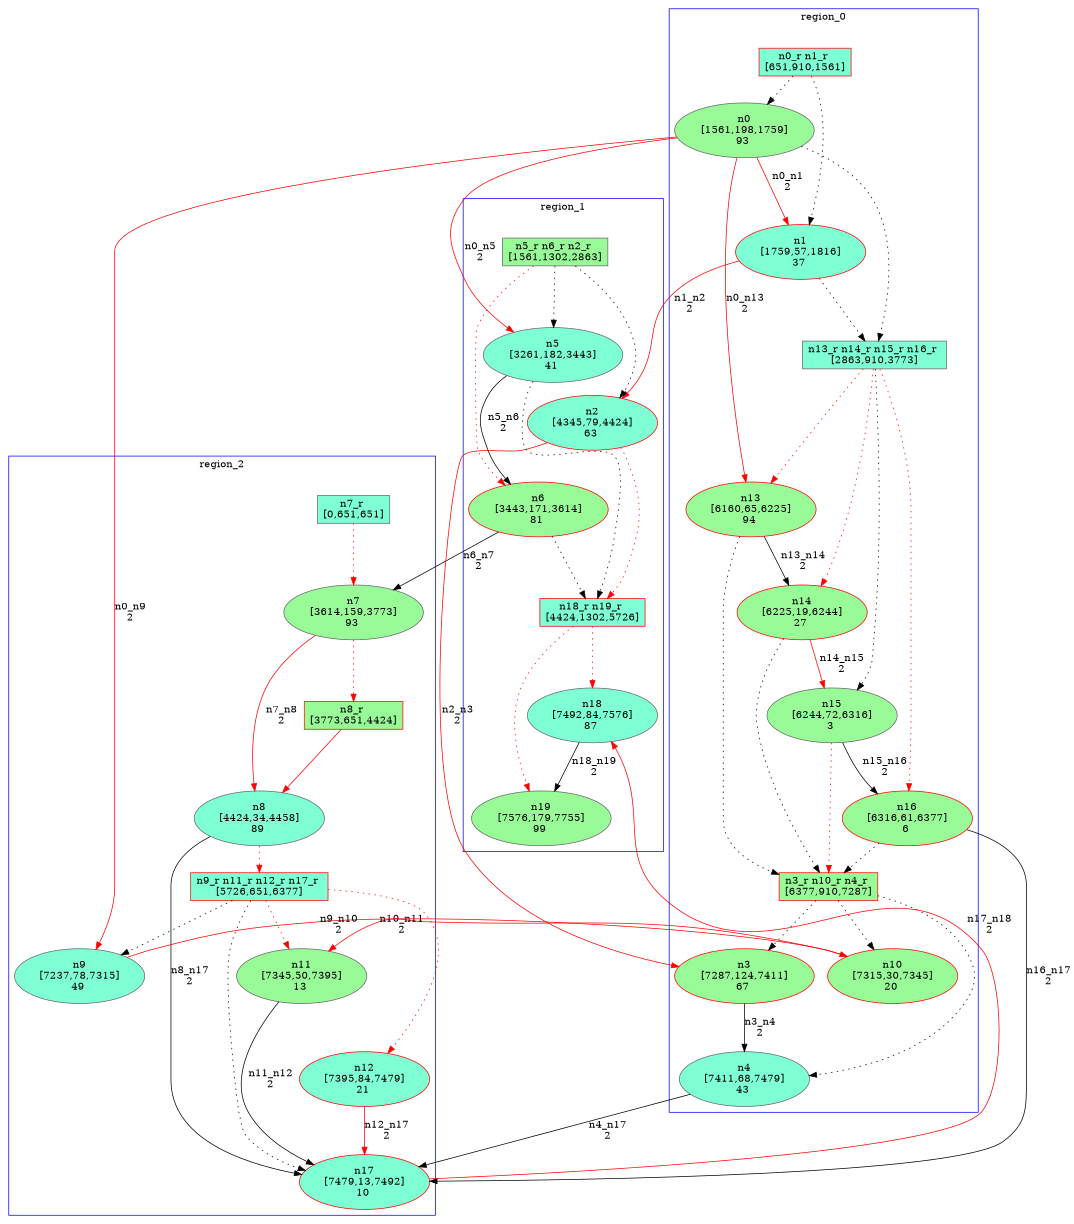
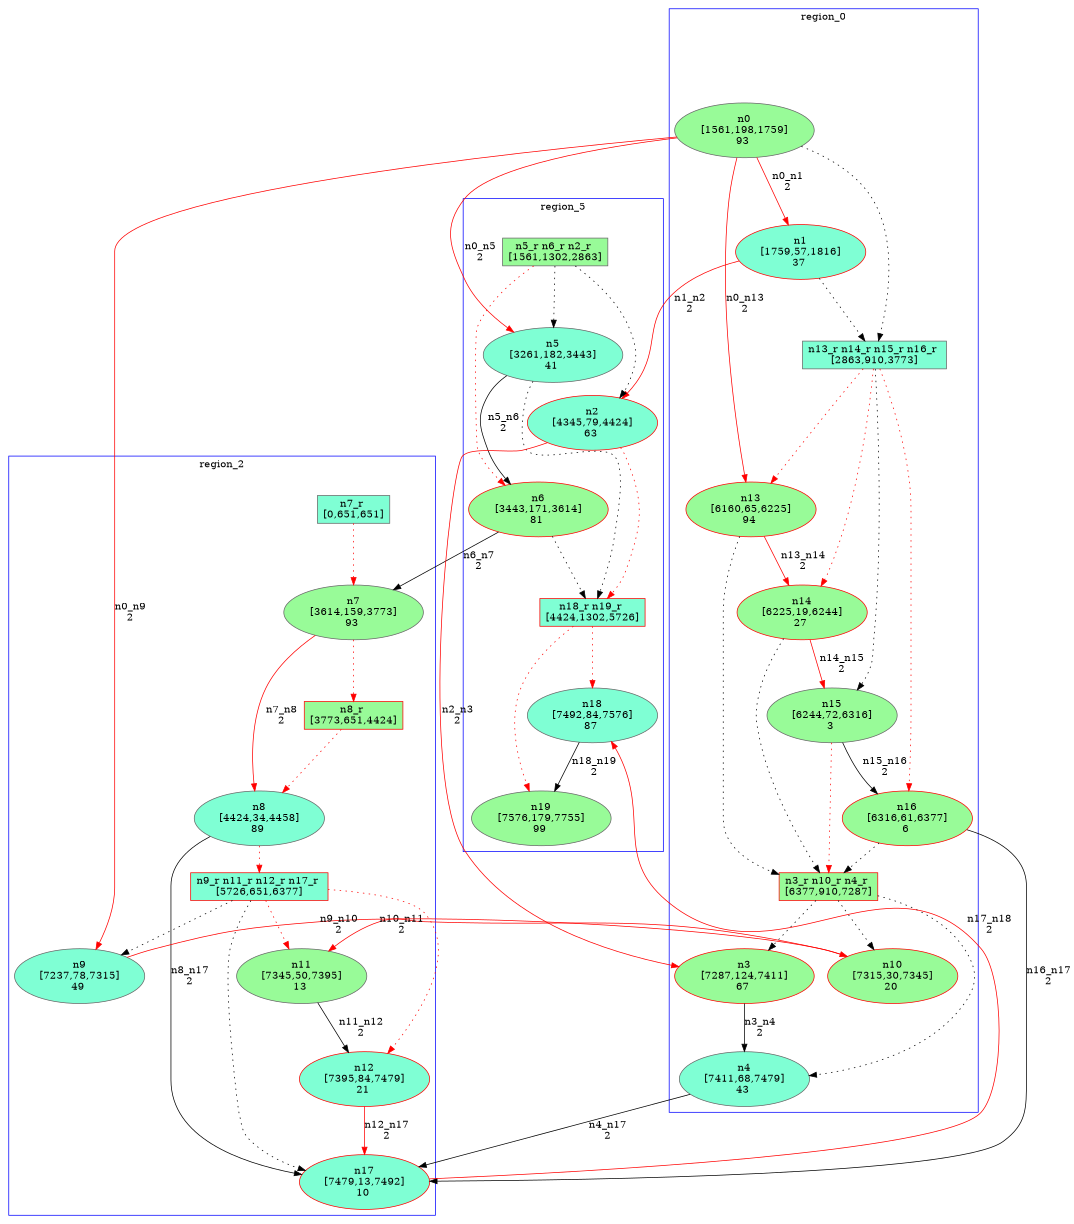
  digraph {
    node [color=red fillcolor=aquamarine style=filled]
    edge [color=black style=dotted]
-   n1 [label="n0_r n1_r \n[651,910,1561]" shape=box]
    n2 [color=gray40 fillcolor=palegreen label="n0\n[1561,198,1759]\n93 "]
    n3 [label="n1\n[1759,57,1816]\n37 "]
    n4 [color=gray40 label="n13_r n14_r n15_r n16_r \n[2863,910,3773]" shape=box]
    n5 [fillcolor=palegreen label="n13\n[6160,65,6225]\n94 "]
    n6 [fillcolor=palegreen label="n14\n[6225,19,6244]\n27 "]
    n7 [color=gray40 fillcolor=palegreen label="n15\n[6244,72,6316]\n3 "]
    n8 [fillcolor=palegreen label="n16\n[6316,61,6377]\n6 "]
    n9 [fillcolor=palegreen label="n3_r n10_r n4_r \n[6377,910,7287]" shape=box]
    n10 [fillcolor=palegreen label="n3\n[7287,124,7411]\n67 "]
    n11 [fillcolor=palegreen label="n10\n[7315,30,7345]\n20 "]
    n12 [color=gray40 label="n4\n[7411,68,7479]\n43 "]
    n13 [color=gray40 fillcolor=palegreen label="n5_r n6_r n2_r \n[1561,1302,2863]" shape=box]
    n14 [color=gray40 label="n5\n[3261,182,3443]\n41 "]
    n15 [fillcolor=palegreen label="n6\n[3443,171,3614]\n81 "]
    n16 [label="n2\n[4345,79,4424]\n63 "]
    n17 [label="n18_r n19_r \n[4424,1302,5726]" shape=box]
    n18 [color=gray40 label="n18\n[7492,84,7576]\n87 "]
    n19 [color=gray40 fillcolor=palegreen label="n19\n[7576,179,7755]\n99 "]
    n20 [color=gray40 label="n7_r \n[0,651,651]" shape=box]
    n21 [color=gray40 fillcolor=palegreen label="n7\n[3614,159,3773]\n93 "]
    n22 [fillcolor=palegreen label="n8_r \n[3773,651,4424]" shape=box]
    n23 [color=gray40 label="n8\n[4424,34,4458]\n89 "]
    n24 [label="n9_r n11_r n12_r n17_r \n[5726,651,6377]" shape=box]
    n25 [color=gray40 label="n9\n[7237,78,7315]\n49 "]
    n26 [color=gray40 fillcolor=palegreen label="n11\n[7345,50,7395]\n13 "]
    n27 [label="n12\n[7395,84,7479]\n21 "]
    n28 [label="n17\n[7479,13,7492]\n10 "]
    subgraph cluster_1 {
      color=blue
      label=region_0
      stytle=filled
-     n1
      n2
      n3
      n4
      n5
      n6
      n7
      n8
      n9
      n10
      n11
      n12
    }
    subgraph cluster_2 {
      color=blue
-     label=region_1
+     label=region_5
      stytle=filled
      n13
      n14
      n15
      n16
      n17
      n18
      n19
    }
    subgraph cluster_3 {
      color=blue
      label=region_2
      stytle=filled
      n20
      n21
      n22
      n23
      n24
      n25
      n26
      n27
      n28
    }
-   n1 -> n2
-   n1 -> n3
    n2 -> n3 [color=red label="n0_n1\n2" style=""]
    n2 -> n4
    n2 -> n5 [color=red label="n0_n13\n2" style=""]
    n2 -> n14 [color=red label="n0_n5\n2" style=""]
    n2 -> n25 [color=red label="n0_n9\n2" style=""]
    n3 -> n4
    n3 -> n16 [color=red label="n1_n2\n2" style=""]
    n4 -> n5 [color=red]
    n4 -> n6 [color=red]
    n4 -> n7
    n4 -> n8 [color=red]
-   n5 -> n6 [label="n13_n14\n2" style=""]
+   n5 -> n6 [color=red label="n13_n14\n2" style=""]
    n5 -> n9
    n6 -> n7 [color=red label="n14_n15\n2" style=""]
    n6 -> n9
    n7 -> n8 [label="n15_n16\n2" style=""]
    n7 -> n9 [color=red]
    n8 -> n9
    n8 -> n28 [label="n16_n17\n2" style=""]
    n9 -> n10
    n9 -> n11
    n9 -> n12
    n10 -> n12 [label="n3_n4\n2" style=""]
    n11 -> n26 [color=red label="n10_n11\n2" style=""]
    n12 -> n28 [label="n4_n17\n2" style=""]
    n13 -> n14
    n13 -> n15 [color=red]
    n13 -> n16
    n14 -> n15 [label="n5_n6\n2" style=""]
    n14 -> n17
    n15 -> n17
    n15 -> n21 [label="n6_n7\n2" style=""]
    n16 -> n10 [color=red label="n2_n3\n2" style=""]
    n16 -> n17 [color=red]
    n17 -> n18 [color=red]
    n17 -> n19 [color=red]
    n18 -> n19 [label="n18_n19\n2" style=""]
    n20 -> n21 [color=red]
    n21 -> n22 [color=red]
    n21 -> n23 [color=red label="n7_n8\n2" style=""]
-   n22 -> n23 [color=red style=solid]
+   n22 -> n23 [color=red]
    n23 -> n24 [color=red]
    n23 -> n28 [label="n8_n17\n2" style=""]
    n24 -> n25
    n24 -> n26 [color=red]
    n24 -> n27 [color=red]
    n24 -> n28
    n25 -> n11 [color=red label="n9_n10\n2" style=""]
-   n26 -> n28 [label="n11_n12\n2" style=""]
+   n26 -> n27 [label="n11_n12\n2" style=""]
    n27 -> n28 [color=red label="n12_n17\n2" style=""]
    n28 -> n18 [color=red label="n17_n18\n2" style=""]
  }
